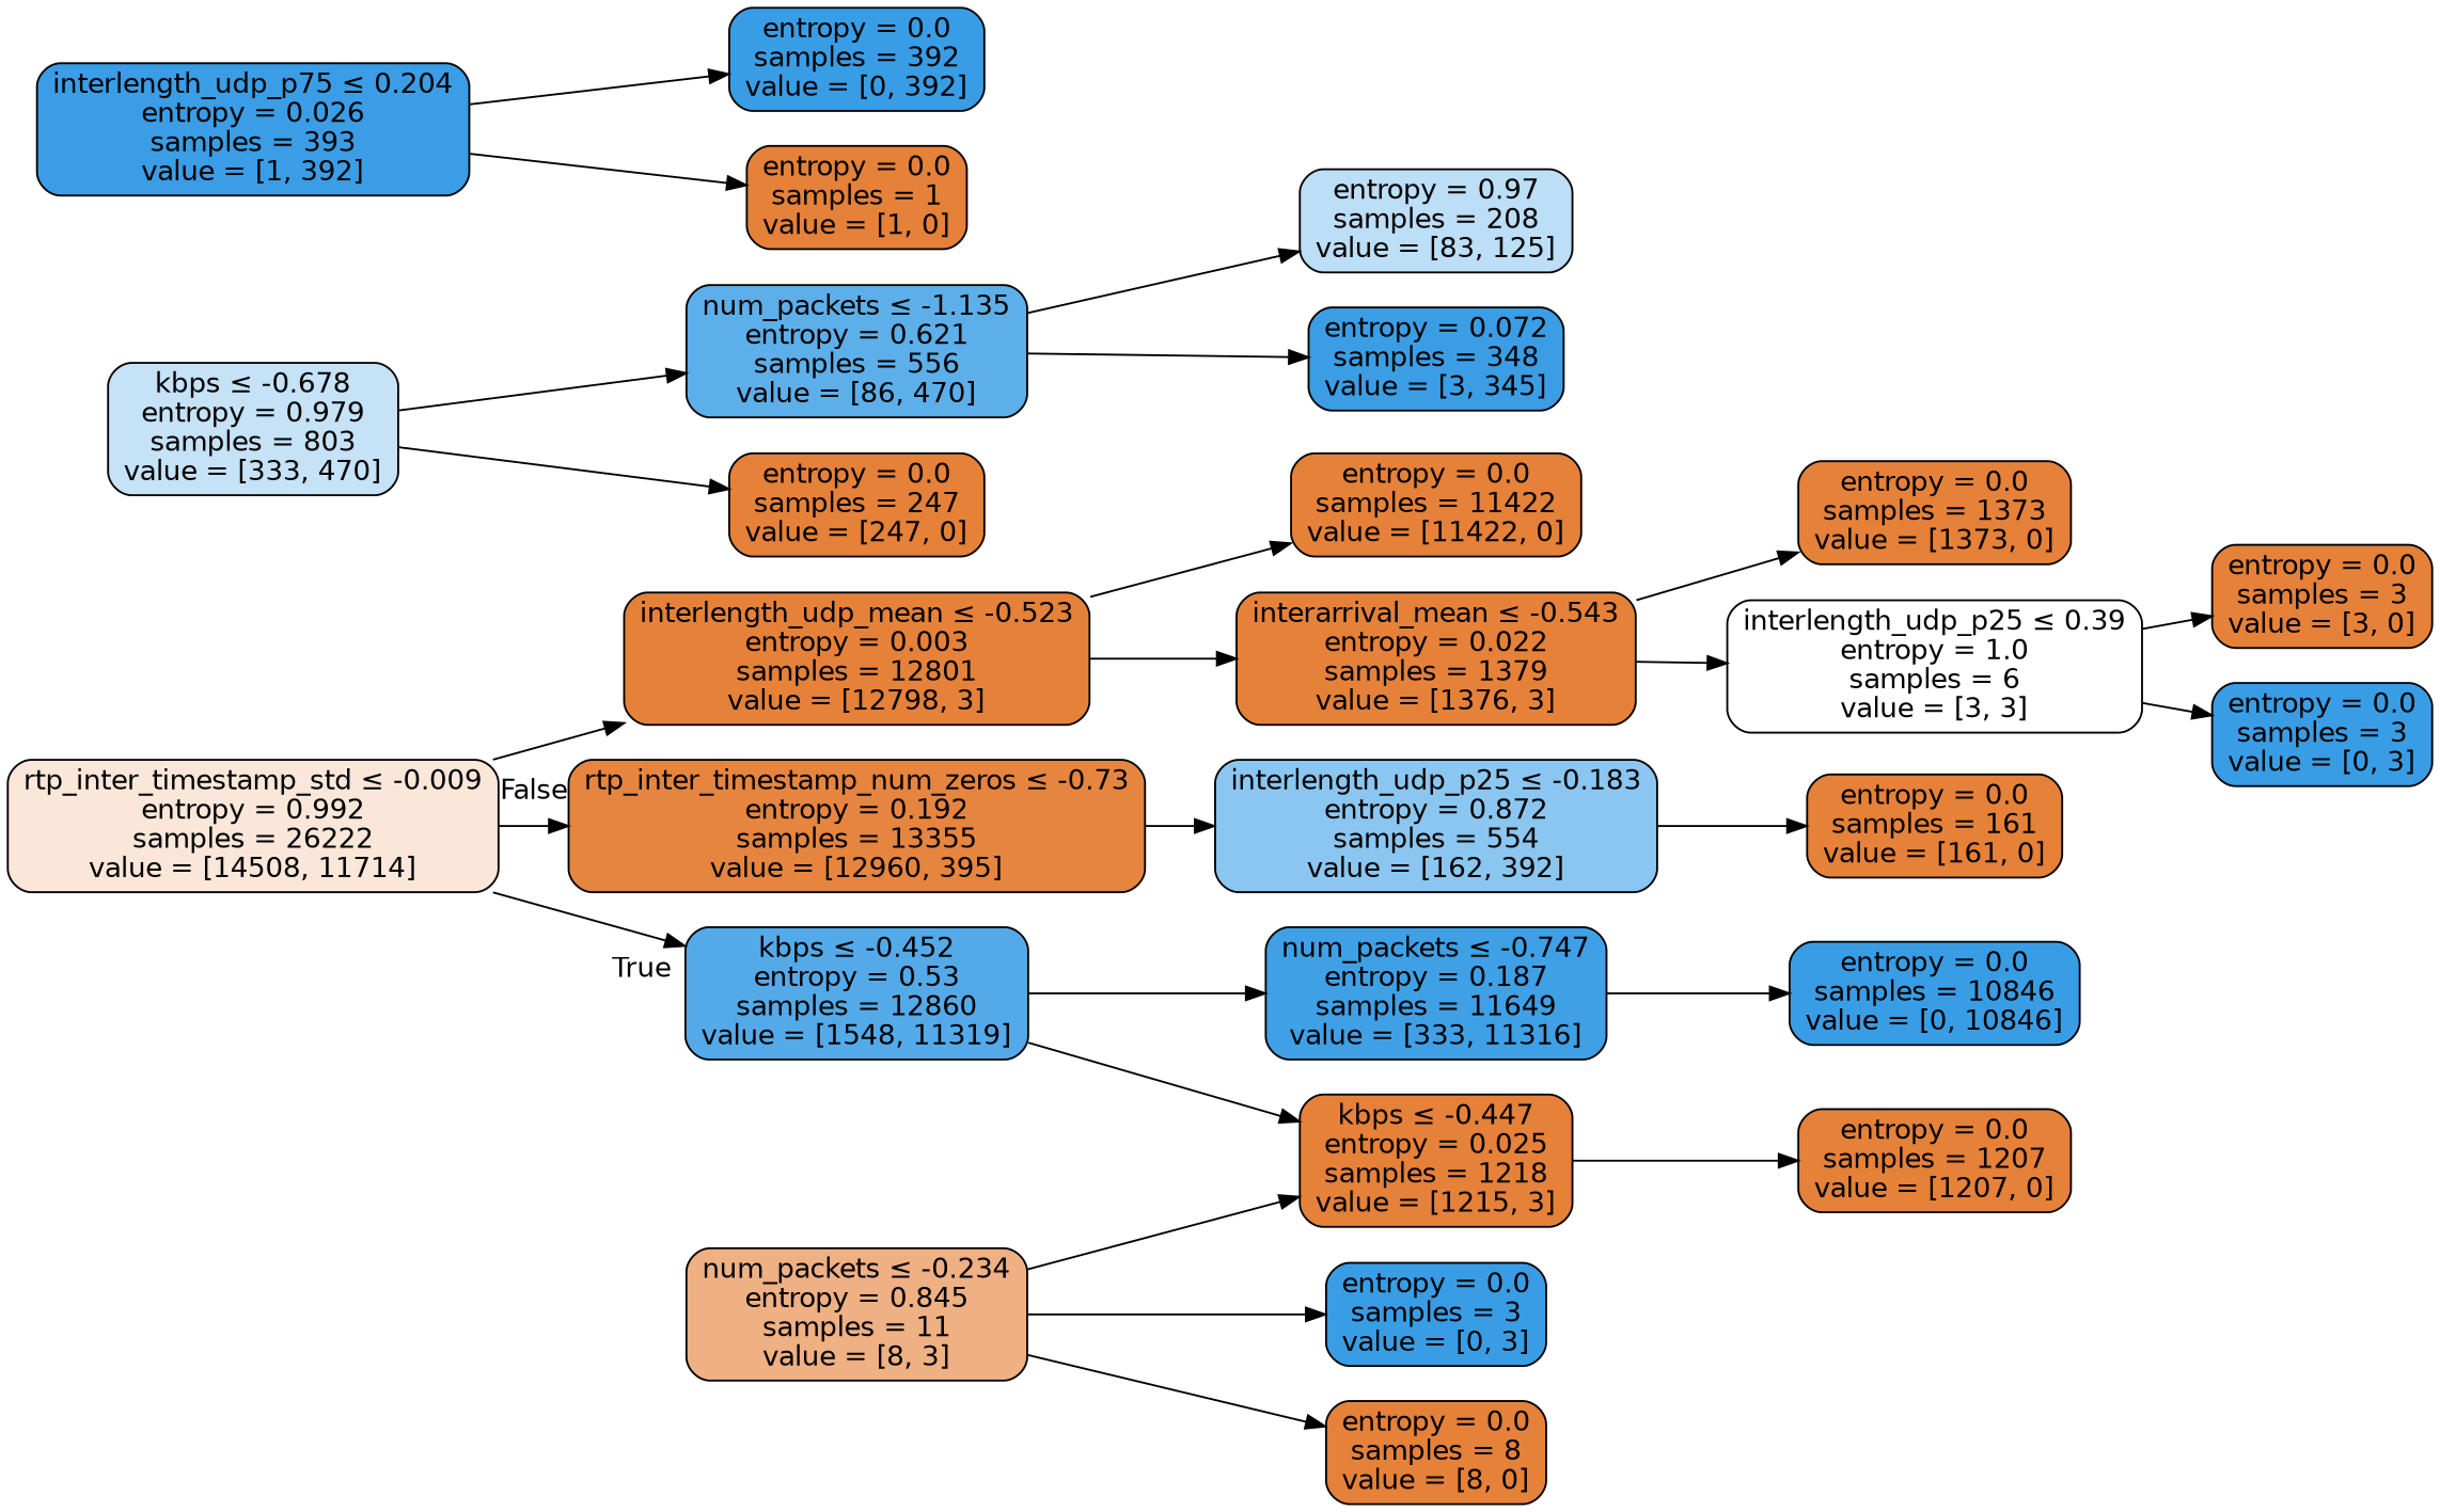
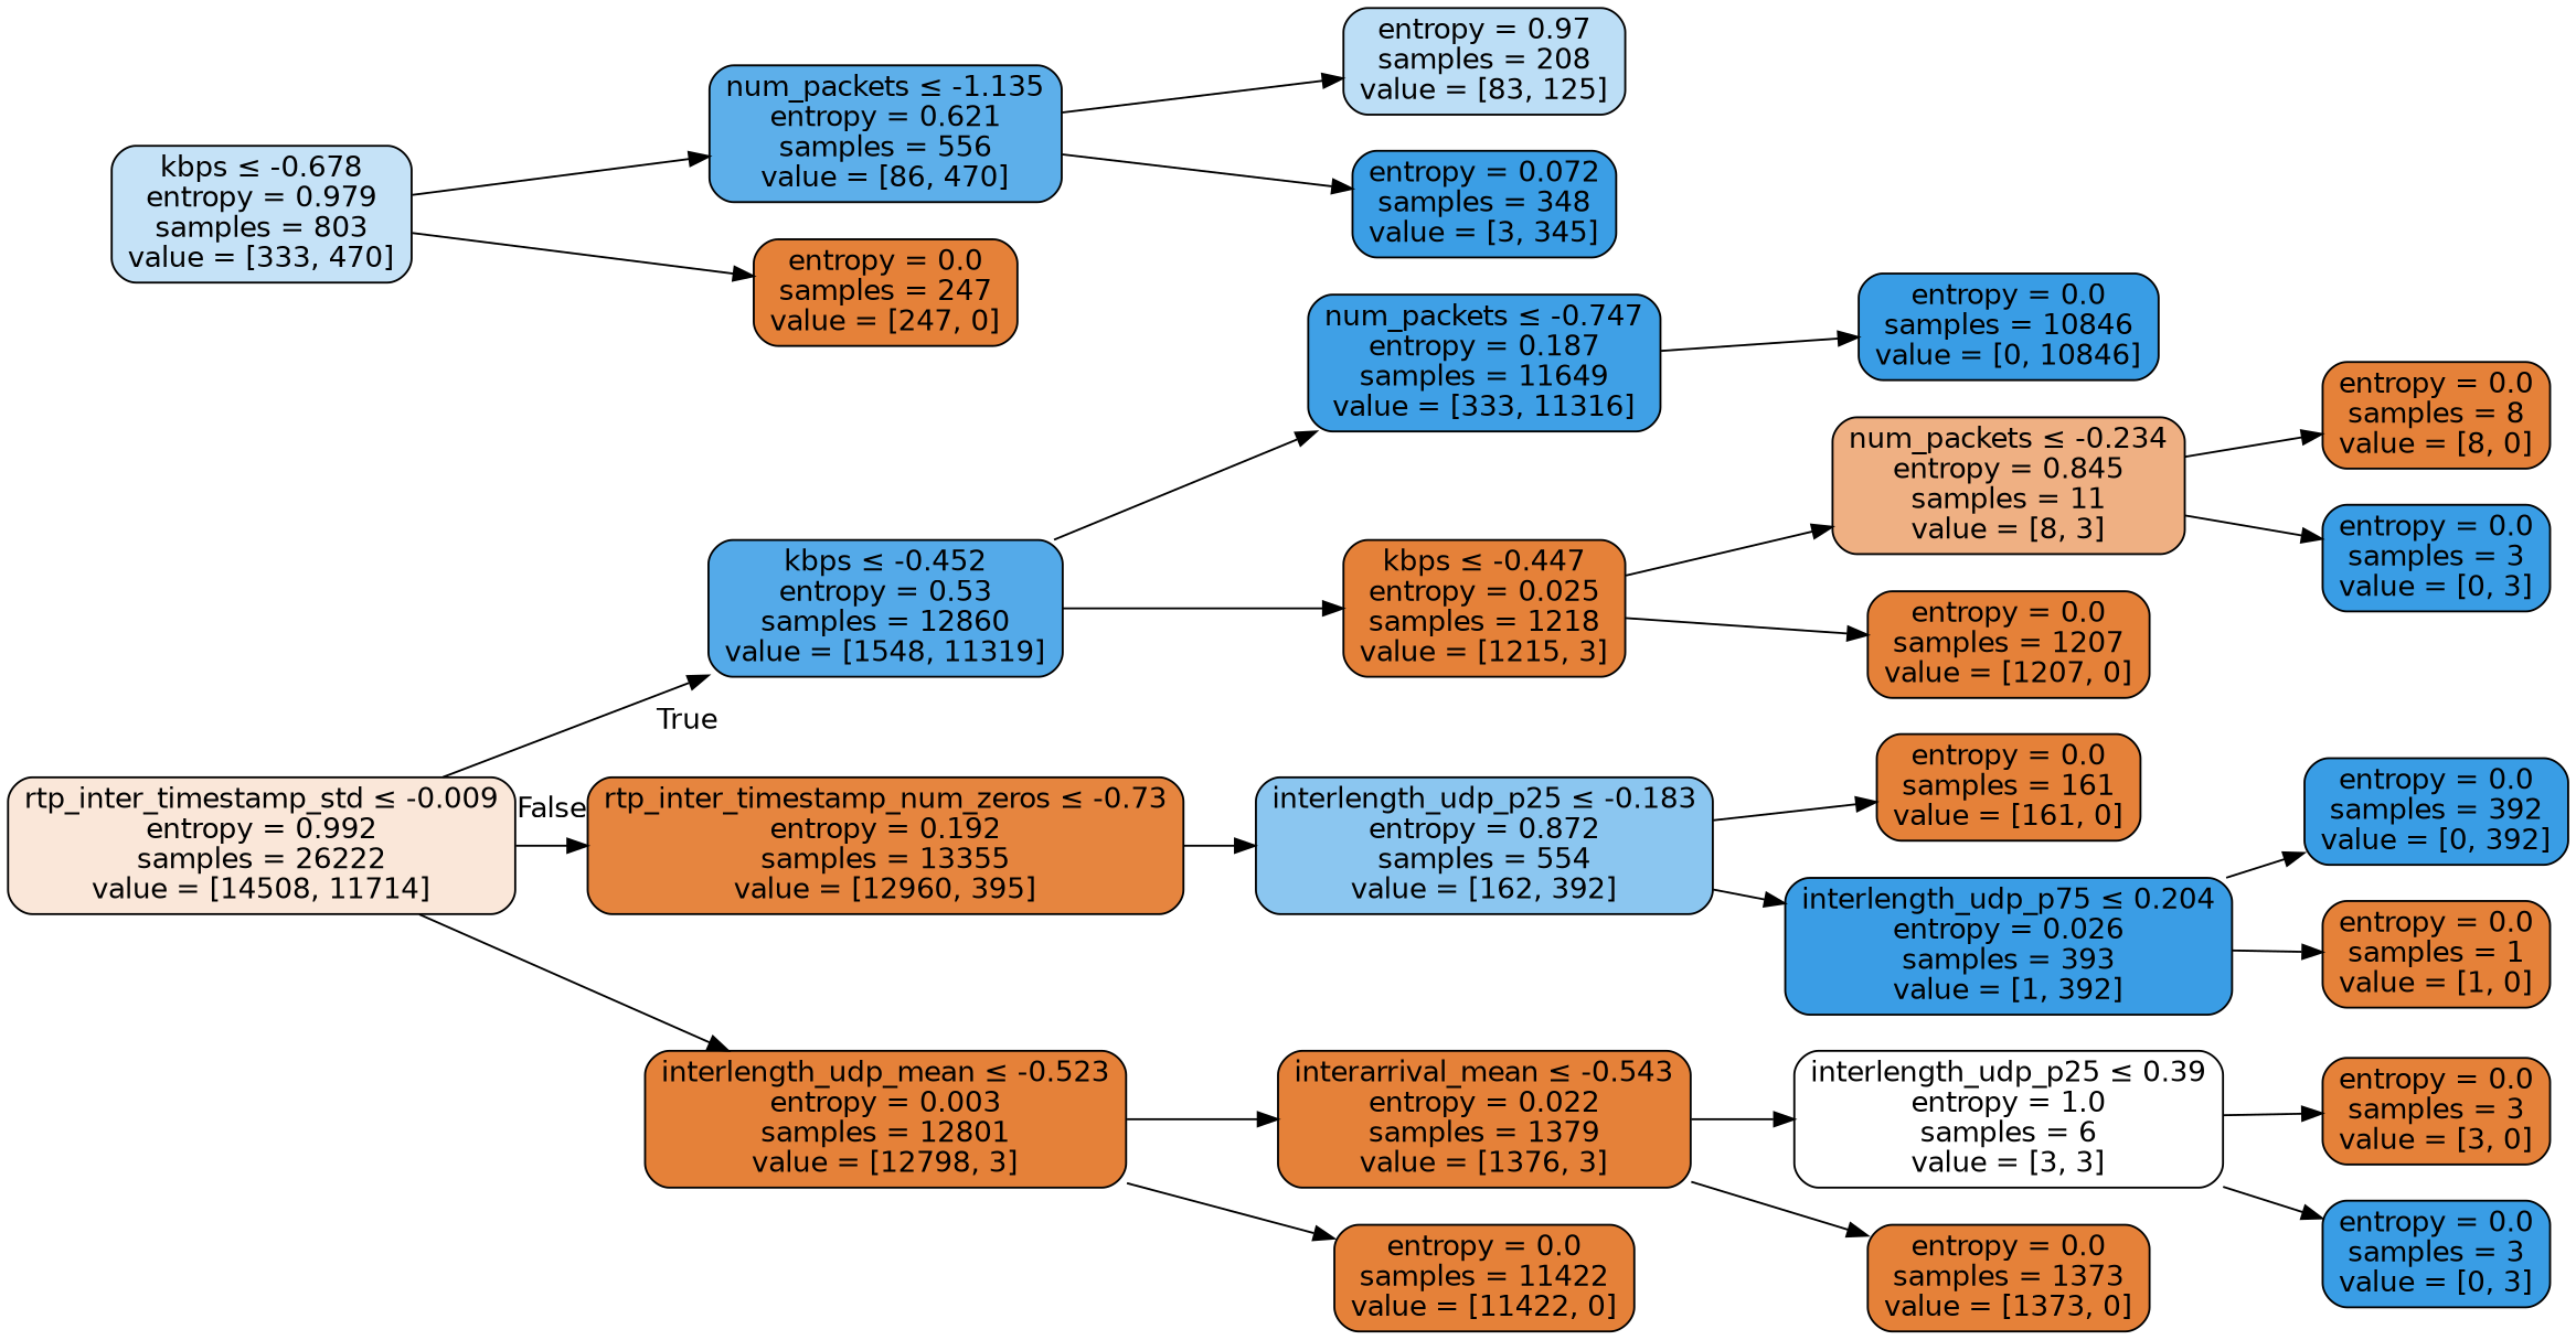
  digraph {
    rankdir=LR
    node [color=black fillcolor="#e58139" fontname=helvetica shape=box style="filled, rounded"]
    edge [fontname=helvetica]
    n1 [fillcolor="#fae7d9" label=<rtp_inter_timestamp_std &le; -0.009<br/>entropy = 0.992<br/>samples = 26222<br/>value = [14508, 11714]>]
    n2 [fillcolor="#54aae9" label=<kbps &le; -0.452<br/>entropy = 0.53<br/>samples = 12860<br/>value = [1548, 11319]>]
    n3 [fillcolor="#e6853f" label=<rtp_inter_timestamp_num_zeros &le; -0.73<br/>entropy = 0.192<br/>samples = 13355<br/>value = [12960, 395]>]
    n4 [label=<interlength_udp_mean &le; -0.523<br/>entropy = 0.003<br/>samples = 12801<br/>value = [12798, 3]>]
    n5 [fillcolor="#3fa0e6" label=<num_packets &le; -0.747<br/>entropy = 0.187<br/>samples = 11649<br/>value = [333, 11316]>]
    n6 [label=<kbps &le; -0.447<br/>entropy = 0.025<br/>samples = 1218<br/>value = [1215, 3]>]
    n7 [fillcolor="#8bc6f0" label=<interlength_udp_p25 &le; -0.183<br/>entropy = 0.872<br/>samples = 554<br/>value = [162, 392]>]
    n8 [fillcolor="#399de5" label=<entropy = 0.0<br/>samples = 10846<br/>value = [0, 10846]>]
    n9 [fillcolor="#efb083" label=<num_packets &le; -0.234<br/>entropy = 0.845<br/>samples = 11<br/>value = [8, 3]>]
    n10 [label=<entropy = 0.0<br/>samples = 1207<br/>value = [1207, 0]>]
    n11 [fillcolor="#c5e2f7" label=<kbps &le; -0.678<br/>entropy = 0.979<br/>samples = 803<br/>value = [333, 470]>]
    n12 [fillcolor="#5dafea" label=<num_packets &le; -1.135<br/>entropy = 0.621<br/>samples = 556<br/>value = [86, 470]>]
    n13 [label=<entropy = 0.0<br/>samples = 247<br/>value = [247, 0]>]
    n14 [fillcolor="#bcdef6" label=<entropy = 0.97<br/>samples = 208<br/>value = [83, 125]>]
    n15 [fillcolor="#3b9ee5" label=<entropy = 0.072<br/>samples = 348<br/>value = [3, 345]>]
    n16 [label=<entropy = 0.0<br/>samples = 8<br/>value = [8, 0]>]
    n17 [fillcolor="#399de5" label=<entropy = 0.0<br/>samples = 3<br/>value = [0, 3]>]
    n18 [label=<entropy = 0.0<br/>samples = 161<br/>value = [161, 0]>]
    n19 [fillcolor="#3a9de5" label=<interlength_udp_p75 &le; 0.204<br/>entropy = 0.026<br/>samples = 393<br/>value = [1, 392]>]
    n20 [label=<interarrival_mean &le; -0.543<br/>entropy = 0.022<br/>samples = 1379<br/>value = [1376, 3]>]
    n21 [label=<entropy = 0.0<br/>samples = 11422<br/>value = [11422, 0]>]
    n22 [fillcolor="#399de5" label=<entropy = 0.0<br/>samples = 392<br/>value = [0, 392]>]
    n23 [label=<entropy = 0.0<br/>samples = 1<br/>value = [1, 0]>]
    n24 [fillcolor="#ffffff" label=<interlength_udp_p25 &le; 0.39<br/>entropy = 1.0<br/>samples = 6<br/>value = [3, 3]>]
    n25 [label=<entropy = 0.0<br/>samples = 1373<br/>value = [1373, 0]>]
    n26 [label=<entropy = 0.0<br/>samples = 3<br/>value = [3, 0]>]
    n27 [fillcolor="#399de5" label=<entropy = 0.0<br/>samples = 3<br/>value = [0, 3]>]
    n1 -> n2 [headlabel=True labelangle=45 labeldistance=2.5]
    n1 -> n3 [headlabel=False labelangle=-45 labeldistance=2.5]
    n1 -> n4
    n2 -> n5
    n2 -> n6
    n3 -> n7
    n4 -> n20
    n4 -> n21
    n5 -> n8
-   n9 -> n6
+   n6 -> n9
    n6 -> n10
    n7 -> n18
+   n7 -> n19
    n9 -> n16
    n9 -> n17
    n11 -> n12
    n11 -> n13
    n12 -> n14
    n12 -> n15
    n19 -> n22
    n19 -> n23
    n20 -> n24
    n20 -> n25
    n24 -> n26
    n24 -> n27
  }
